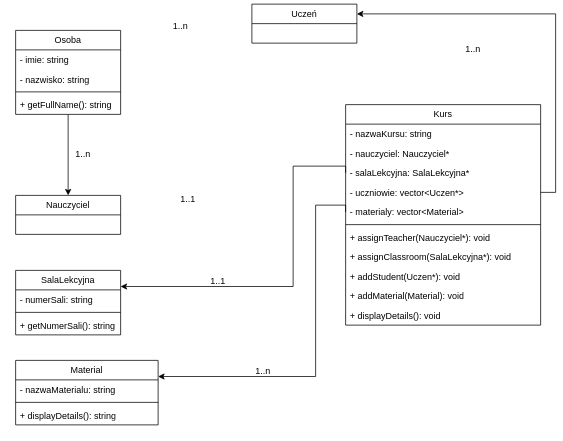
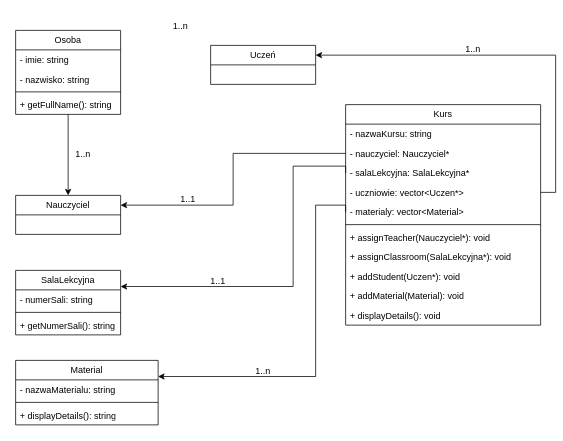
  <mxCell id="0" />
  <mxCell id="1" parent="0" />
  <mxCell id="2" style="edgeStyle=orthogonalEdgeStyle;rounded=0;orthogonalLoop=1;jettySize=auto;html=1;entryX=0.5;entryY=0;entryDx=0;entryDy=0;" edge="1" parent="1" source="3" target="8"><mxGeometry relative="1" as="geometry" /></mxCell>
  <mxCell id="3" value="Osoba" style="swimlane;fontStyle=0;childLayout=stackLayout;horizontal=1;startSize=26;fillColor=none;horizontalStack=0;resizeParent=1;resizeParentMax=0;resizeLast=0;collapsible=1;marginBottom=0;whiteSpace=wrap;html=1;" vertex="1" parent="1"><mxGeometry x="20" y="40" width="140" height="112" as="geometry" /></mxCell>
  <mxCell id="4" value="- imie: string" style="text;strokeColor=none;fillColor=none;align=left;verticalAlign=top;spacingLeft=4;spacingRight=4;overflow=hidden;rotatable=0;points=[[0,0.5],[1,0.5]];portConstraint=eastwest;whiteSpace=wrap;html=1;" vertex="1" parent="3"><mxGeometry y="26" width="140" height="26" as="geometry" /></mxCell>
  <mxCell id="5" value="- nazwisko: string" style="text;strokeColor=none;fillColor=none;align=left;verticalAlign=top;spacingLeft=4;spacingRight=4;overflow=hidden;rotatable=0;points=[[0,0.5],[1,0.5]];portConstraint=eastwest;whiteSpace=wrap;html=1;" vertex="1" parent="3"><mxGeometry y="52" width="140" height="26" as="geometry" /></mxCell>
  <mxCell id="6" value="" style="line;strokeWidth=1;fillColor=none;align=left;verticalAlign=middle;spacingTop=-1;spacingLeft=3;spacingRight=3;rotatable=0;labelPosition=right;points=[];portConstraint=eastwest;strokeColor=inherit;" vertex="1" parent="3"><mxGeometry y="78" width="140" height="8" as="geometry" /></mxCell>
  <mxCell id="7" value="+ getFullName(): string" style="text;strokeColor=none;fillColor=none;align=left;verticalAlign=top;spacingLeft=4;spacingRight=4;overflow=hidden;rotatable=0;points=[[0,0.5],[1,0.5]];portConstraint=eastwest;whiteSpace=wrap;html=1;" vertex="1" parent="3"><mxGeometry y="86" width="140" height="26" as="geometry" /></mxCell>
  <mxCell id="8" value="Nauczyciel" style="swimlane;fontStyle=0;childLayout=stackLayout;horizontal=1;startSize=26;fillColor=none;horizontalStack=0;resizeParent=1;resizeParentMax=0;resizeLast=0;collapsible=1;marginBottom=0;whiteSpace=wrap;html=1;" vertex="1" parent="1"><mxGeometry x="20" y="260" width="140" height="52" as="geometry" /></mxCell>
- <mxCell id="9" value="Uczeń" style="swimlane;fontStyle=0;childLayout=stackLayout;horizontal=1;startSize=26;fillColor=none;horizontalStack=0;resizeParent=1;resizeParentMax=0;resizeLast=0;collapsible=1;marginBottom=0;whiteSpace=wrap;html=1;" vertex="1" parent="1"><mxGeometry x="335" y="5" width="140" height="52" as="geometry" /></mxCell>
+ <mxCell id="9" value="Uczeń" style="swimlane;fontStyle=0;childLayout=stackLayout;horizontal=1;startSize=26;fillColor=none;horizontalStack=0;resizeParent=1;resizeParentMax=0;resizeLast=0;collapsible=1;marginBottom=0;whiteSpace=wrap;html=1;" vertex="1" parent="1"><mxGeometry x="280" y="60" width="140" height="52" as="geometry" /></mxCell>
  <mxCell id="10" value="SalaLekcyjna" style="swimlane;fontStyle=0;childLayout=stackLayout;horizontal=1;startSize=26;fillColor=none;horizontalStack=0;resizeParent=1;resizeParentMax=0;resizeLast=0;collapsible=1;marginBottom=0;whiteSpace=wrap;html=1;" vertex="1" parent="1"><mxGeometry x="20" y="360" width="140" height="86" as="geometry" /></mxCell>
  <mxCell id="11" value="- numerSali: string" style="text;strokeColor=none;fillColor=none;align=left;verticalAlign=top;spacingLeft=4;spacingRight=4;overflow=hidden;rotatable=0;points=[[0,0.5],[1,0.5]];portConstraint=eastwest;whiteSpace=wrap;html=1;" vertex="1" parent="10"><mxGeometry y="26" width="140" height="26" as="geometry" /></mxCell>
  <mxCell id="12" value="" style="line;strokeWidth=1;fillColor=none;align=left;verticalAlign=middle;spacingTop=-1;spacingLeft=3;spacingRight=3;rotatable=0;labelPosition=right;points=[];portConstraint=eastwest;strokeColor=inherit;" vertex="1" parent="10"><mxGeometry y="52" width="140" height="8" as="geometry" /></mxCell>
  <mxCell id="13" value="+ getNumerSali(): string" style="text;strokeColor=none;fillColor=none;align=left;verticalAlign=top;spacingLeft=4;spacingRight=4;overflow=hidden;rotatable=0;points=[[0,0.5],[1,0.5]];portConstraint=eastwest;whiteSpace=wrap;html=1;" vertex="1" parent="10"><mxGeometry y="60" width="140" height="26" as="geometry" /></mxCell>
  <mxCell id="14" value="Material" style="swimlane;fontStyle=0;childLayout=stackLayout;horizontal=1;startSize=26;fillColor=none;horizontalStack=0;resizeParent=1;resizeParentMax=0;resizeLast=0;collapsible=1;marginBottom=0;whiteSpace=wrap;html=1;" vertex="1" parent="1"><mxGeometry x="20" y="480" width="190" height="86" as="geometry" /></mxCell>
  <mxCell id="15" value="- nazwaMaterialu: string" style="text;strokeColor=none;fillColor=none;align=left;verticalAlign=top;spacingLeft=4;spacingRight=4;overflow=hidden;rotatable=0;points=[[0,0.5],[1,0.5]];portConstraint=eastwest;whiteSpace=wrap;html=1;" vertex="1" parent="14"><mxGeometry y="26" width="190" height="26" as="geometry" /></mxCell>
  <mxCell id="16" value="" style="line;strokeWidth=1;fillColor=none;align=left;verticalAlign=middle;spacingTop=-1;spacingLeft=3;spacingRight=3;rotatable=0;labelPosition=right;points=[];portConstraint=eastwest;strokeColor=inherit;" vertex="1" parent="14"><mxGeometry y="52" width="190" height="8" as="geometry" /></mxCell>
  <mxCell id="17" value="+ displayDetails(): string" style="text;strokeColor=none;fillColor=none;align=left;verticalAlign=top;spacingLeft=4;spacingRight=4;overflow=hidden;rotatable=0;points=[[0,0.5],[1,0.5]];portConstraint=eastwest;whiteSpace=wrap;html=1;" vertex="1" parent="14"><mxGeometry y="60" width="190" height="26" as="geometry" /></mxCell>
  <mxCell id="18" value="Kurs" style="swimlane;fontStyle=0;childLayout=stackLayout;horizontal=1;startSize=26;fillColor=none;horizontalStack=0;resizeParent=1;resizeParentMax=0;resizeLast=0;collapsible=1;marginBottom=0;whiteSpace=wrap;html=1;" vertex="1" parent="1"><mxGeometry x="460" y="139" width="260" height="294" as="geometry" /></mxCell>
  <mxCell id="19" value="- nazwaKursu: string" style="text;strokeColor=none;fillColor=none;align=left;verticalAlign=top;spacingLeft=4;spacingRight=4;overflow=hidden;rotatable=0;points=[[0,0.5],[1,0.5]];portConstraint=eastwest;whiteSpace=wrap;html=1;" vertex="1" parent="18"><mxGeometry y="26" width="260" height="26" as="geometry" /></mxCell>
  <mxCell id="20" value="- nauczyciel: Nauczyciel*" style="text;strokeColor=none;fillColor=none;align=left;verticalAlign=top;spacingLeft=4;spacingRight=4;overflow=hidden;rotatable=0;points=[[0,0.5],[1,0.5]];portConstraint=eastwest;whiteSpace=wrap;html=1;" vertex="1" parent="18"><mxGeometry y="52" width="260" height="26" as="geometry" /></mxCell>
  <mxCell id="21" value="- salaLekcyjna: SalaLekcyjna*" style="text;strokeColor=none;fillColor=none;align=left;verticalAlign=top;spacingLeft=4;spacingRight=4;overflow=hidden;rotatable=0;points=[[0,0.5],[1,0.5]];portConstraint=eastwest;whiteSpace=wrap;html=1;" vertex="1" parent="18"><mxGeometry y="78" width="260" height="26" as="geometry" /></mxCell>
  <mxCell id="22" value="- uczniowie: vector&amp;lt;Uczen*&amp;gt;" style="text;strokeColor=none;fillColor=none;align=left;verticalAlign=top;spacingLeft=4;spacingRight=4;overflow=hidden;rotatable=0;points=[[0,0.5],[1,0.5]];portConstraint=eastwest;whiteSpace=wrap;html=1;" vertex="1" parent="18"><mxGeometry y="104" width="260" height="26" as="geometry" /></mxCell>
  <mxCell id="23" value="- materialy: vector&amp;lt;Material&amp;gt;" style="text;strokeColor=none;fillColor=none;align=left;verticalAlign=top;spacingLeft=4;spacingRight=4;overflow=hidden;rotatable=0;points=[[0,0.5],[1,0.5]];portConstraint=eastwest;whiteSpace=wrap;html=1;" vertex="1" parent="18"><mxGeometry y="130" width="260" height="26" as="geometry" /></mxCell>
  <mxCell id="24" value="" style="line;strokeWidth=1;fillColor=none;align=left;verticalAlign=middle;spacingTop=-1;spacingLeft=3;spacingRight=3;rotatable=0;labelPosition=right;points=[];portConstraint=eastwest;strokeColor=inherit;" vertex="1" parent="18"><mxGeometry y="156" width="260" height="8" as="geometry" /></mxCell>
  <mxCell id="25" value="+ assignTeacher(Nauczyciel*): void" style="text;strokeColor=none;fillColor=none;align=left;verticalAlign=top;spacingLeft=4;spacingRight=4;overflow=hidden;rotatable=0;points=[[0,0.5],[1,0.5]];portConstraint=eastwest;whiteSpace=wrap;html=1;" vertex="1" parent="18"><mxGeometry y="164" width="260" height="26" as="geometry" /></mxCell>
  <mxCell id="26" value="+ assignClassroom(SalaLekcyjna*): void" style="text;strokeColor=none;fillColor=none;align=left;verticalAlign=top;spacingLeft=4;spacingRight=4;overflow=hidden;rotatable=0;points=[[0,0.5],[1,0.5]];portConstraint=eastwest;whiteSpace=wrap;html=1;" vertex="1" parent="18"><mxGeometry y="190" width="260" height="26" as="geometry" /></mxCell>
  <mxCell id="27" value="+ addStudent(Uczen*): void" style="text;strokeColor=none;fillColor=none;align=left;verticalAlign=top;spacingLeft=4;spacingRight=4;overflow=hidden;rotatable=0;points=[[0,0.5],[1,0.5]];portConstraint=eastwest;whiteSpace=wrap;html=1;" vertex="1" parent="18"><mxGeometry y="216" width="260" height="26" as="geometry" /></mxCell>
  <mxCell id="28" value="+ addMaterial(Material): void" style="text;strokeColor=none;fillColor=none;align=left;verticalAlign=top;spacingLeft=4;spacingRight=4;overflow=hidden;rotatable=0;points=[[0,0.5],[1,0.5]];portConstraint=eastwest;whiteSpace=wrap;html=1;" vertex="1" parent="18"><mxGeometry y="242" width="260" height="26" as="geometry" /></mxCell>
  <mxCell id="29" value="+ displayDetails(): void" style="text;strokeColor=none;fillColor=none;align=left;verticalAlign=top;spacingLeft=4;spacingRight=4;overflow=hidden;rotatable=0;points=[[0,0.5],[1,0.5]];portConstraint=eastwest;whiteSpace=wrap;html=1;" vertex="1" parent="18"><mxGeometry y="268" width="260" height="26" as="geometry" /></mxCell>
  <mxCell id="30" style="edgeStyle=orthogonalEdgeStyle;rounded=0;orthogonalLoop=1;jettySize=auto;html=1;exitX=0;exitY=0.5;exitDx=0;exitDy=0;entryX=1;entryY=0.25;entryDx=0;entryDy=0;" edge="1" parent="1" source="21" target="10"><mxGeometry relative="1" as="geometry"><Array as="points"><mxPoint x="390" y="221" /><mxPoint x="390" y="382" /></Array></mxGeometry></mxCell>
  <mxCell id="31" style="edgeStyle=orthogonalEdgeStyle;rounded=0;orthogonalLoop=1;jettySize=auto;html=1;exitX=0;exitY=0.5;exitDx=0;exitDy=0;entryX=1;entryY=0.25;entryDx=0;entryDy=0;" edge="1" parent="1" source="23" target="14"><mxGeometry relative="1" as="geometry"><Array as="points"><mxPoint x="420" y="273" /><mxPoint x="420" y="502" /></Array></mxGeometry></mxCell>
+ <mxCell id="32" style="edgeStyle=orthogonalEdgeStyle;rounded=0;orthogonalLoop=1;jettySize=auto;html=1;exitX=0;exitY=0.5;exitDx=0;exitDy=0;entryX=1;entryY=0.25;entryDx=0;entryDy=0;" edge="1" parent="1" source="20" target="8"><mxGeometry relative="1" as="geometry" /></mxCell>
  <mxCell id="33" style="edgeStyle=orthogonalEdgeStyle;rounded=0;orthogonalLoop=1;jettySize=auto;html=1;exitX=1;exitY=0.5;exitDx=0;exitDy=0;entryX=1;entryY=0.25;entryDx=0;entryDy=0;" edge="1" parent="1" source="22" target="9"><mxGeometry relative="1" as="geometry" /></mxCell>
  <mxCell id="34" value="1..n" style="text;html=1;align=center;verticalAlign=middle;whiteSpace=wrap;rounded=0;" vertex="1" parent="1"><mxGeometry x="80" y="190" width="60" height="30" as="geometry" /></mxCell>
  <mxCell id="35" value="1..n" style="text;html=1;align=center;verticalAlign=middle;whiteSpace=wrap;rounded=0;" vertex="1" parent="1"><mxGeometry x="210" y="20" width="60" height="30" as="geometry" /></mxCell>
  <mxCell id="36" value="1..1" style="text;html=1;align=center;verticalAlign=middle;whiteSpace=wrap;rounded=0;" vertex="1" parent="1"><mxGeometry x="260" y="360" width="60" height="30" as="geometry" /></mxCell>
  <mxCell id="37" value="1..n" style="text;html=1;align=center;verticalAlign=middle;whiteSpace=wrap;rounded=0;" vertex="1" parent="1"><mxGeometry x="320" y="480" width="60" height="30" as="geometry" /></mxCell>
  <mxCell id="38" value="1..n" style="text;html=1;align=center;verticalAlign=middle;whiteSpace=wrap;rounded=0;" vertex="1" parent="1"><mxGeometry x="600" y="50" width="60" height="30" as="geometry" /></mxCell>
  <mxCell id="39" value="1..1" style="text;html=1;align=center;verticalAlign=middle;whiteSpace=wrap;rounded=0;" vertex="1" parent="1"><mxGeometry x="220" y="250" width="60" height="30" as="geometry" /></mxCell>
